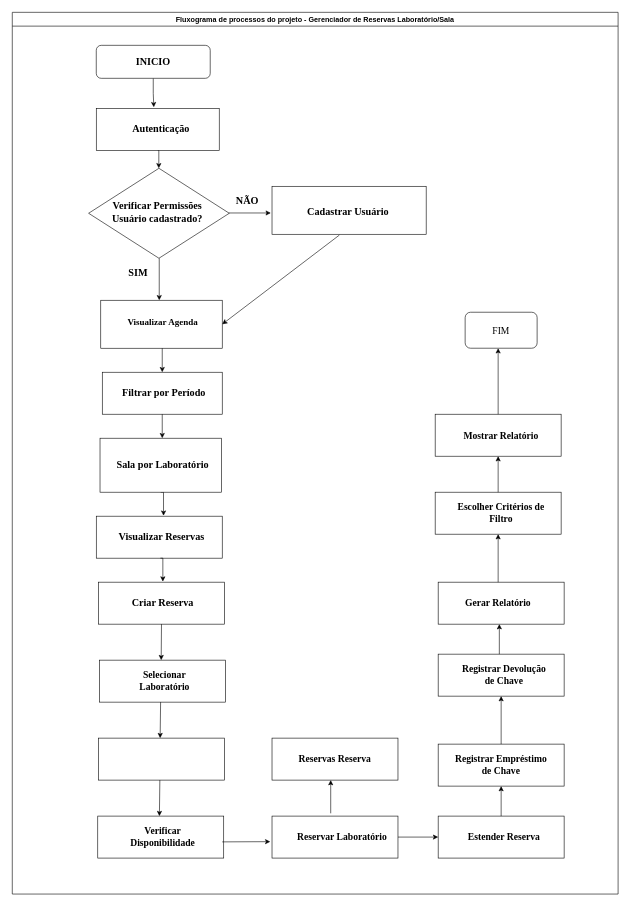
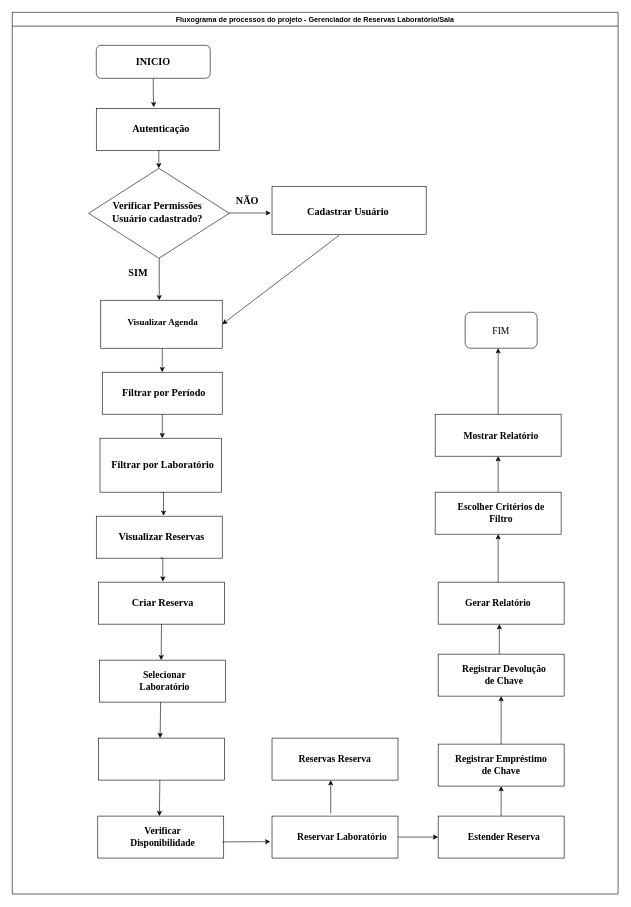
  <mxCell id="0" />
  <mxCell id="1" parent="0" />
  <mxCell id="2" style="edgeStyle=orthogonalEdgeStyle;rounded=0;orthogonalLoop=1;jettySize=auto;html=1;exitX=0.5;exitY=1;exitDx=0;exitDy=0;entryX=0.468;entryY=-0.026;entryDx=0;entryDy=0;entryPerimeter=0;" parent="1" source="3" target="5" edge="1"><mxGeometry relative="1" as="geometry" /></mxCell>
  <mxCell id="3" value="" style="rounded=1;whiteSpace=wrap;html=1;fontFamily=Lucida Console;" parent="1" vertex="1"><mxGeometry x="160" y="75" width="190" height="55" as="geometry" /></mxCell>
  <mxCell id="4" style="edgeStyle=orthogonalEdgeStyle;rounded=0;orthogonalLoop=1;jettySize=auto;html=1;exitX=0.5;exitY=1;exitDx=0;exitDy=0;entryX=0.5;entryY=0;entryDx=0;entryDy=0;" parent="1" source="5" edge="1"><mxGeometry relative="1" as="geometry"><mxPoint x="264.25" y="280" as="targetPoint" /></mxGeometry></mxCell>
  <mxCell id="5" value="" style="rounded=0;whiteSpace=wrap;html=1;" parent="1" vertex="1"><mxGeometry x="160" y="180" width="205" height="70" as="geometry" /></mxCell>
  <mxCell id="6" value="&lt;font size=&quot;1&quot; face=&quot;Times New Roman&quot;&gt;&lt;b style=&quot;font-size: 17px;&quot;&gt;INICIO&lt;/b&gt;&lt;/font&gt;" style="text;html=1;strokeColor=none;fillColor=none;align=center;verticalAlign=middle;whiteSpace=wrap;rounded=0;" parent="1" vertex="1"><mxGeometry x="225" y="87.5" width="60" height="30" as="geometry" /></mxCell>
  <mxCell id="7" value="&lt;b&gt;&lt;font style=&quot;font-size: 17px;&quot;&gt;Autenticação&lt;/font&gt;&lt;/b&gt;" style="text;html=1;strokeColor=none;fillColor=none;align=center;verticalAlign=middle;whiteSpace=wrap;rounded=0;fontFamily=Times New Roman;fontSize=16;" parent="1" vertex="1"><mxGeometry x="197.5" y="200" width="140" height="30" as="geometry" /></mxCell>
  <mxCell id="8" style="edgeStyle=orthogonalEdgeStyle;rounded=0;orthogonalLoop=1;jettySize=auto;html=1;exitX=0.5;exitY=1;exitDx=0;exitDy=0;" parent="1" source="17" edge="1"><mxGeometry relative="1" as="geometry"><mxPoint x="254" y="500" as="sourcePoint" /><mxPoint x="265" y="500" as="targetPoint" /><Array as="points"><mxPoint x="265" y="500" /><mxPoint x="265" y="500" /></Array></mxGeometry></mxCell>
  <mxCell id="9" value="" style="rounded=0;whiteSpace=wrap;html=1;" parent="1" vertex="1"><mxGeometry x="167.5" y="500" width="202.5" height="80" as="geometry" /></mxCell>
  <mxCell id="10" value="" style="rounded=0;whiteSpace=wrap;html=1;" parent="1" vertex="1"><mxGeometry x="160" y="860" width="210" height="70" as="geometry" /></mxCell>
  <mxCell id="11" style="edgeStyle=orthogonalEdgeStyle;rounded=0;orthogonalLoop=1;jettySize=auto;html=1;exitX=0.5;exitY=1;exitDx=0;exitDy=0;entryX=0.534;entryY=-0.011;entryDx=0;entryDy=0;entryPerimeter=0;" parent="1" source="12" target="10" edge="1"><mxGeometry relative="1" as="geometry" /></mxCell>
  <mxCell id="12" value="" style="rounded=0;whiteSpace=wrap;html=1;" parent="1" vertex="1"><mxGeometry x="166.25" y="730" width="202.5" height="90" as="geometry" /></mxCell>
- <mxCell id="13" value="&lt;b&gt;&lt;font style=&quot;font-size: 17px;&quot;&gt;Sala por Laboratório&lt;/font&gt;&lt;/b&gt;" style="text;html=1;strokeColor=none;fillColor=none;align=center;verticalAlign=middle;whiteSpace=wrap;rounded=0;fontFamily=Times New Roman;fontSize=16;" parent="1" vertex="1"><mxGeometry x="181.25" y="750" width="180" height="50" as="geometry" /></mxCell>
+ <mxCell id="13" value="&lt;b&gt;&lt;font style=&quot;font-size: 17px;&quot;&gt;Filtrar por Laboratório&lt;/font&gt;&lt;/b&gt;" style="text;html=1;strokeColor=none;fillColor=none;align=center;verticalAlign=middle;whiteSpace=wrap;rounded=0;fontFamily=Times New Roman;fontSize=16;" parent="1" vertex="1"><mxGeometry x="181.25" y="750" width="180" height="50" as="geometry" /></mxCell>
  <mxCell id="14" value="&lt;font style=&quot;font-size: 17px;&quot;&gt;&lt;b&gt;Visualizar Reservas&lt;/b&gt;&lt;/font&gt;" style="text;html=1;strokeColor=none;fillColor=none;align=center;verticalAlign=middle;whiteSpace=wrap;rounded=0;fontFamily=Times New Roman;fontSize=16;" parent="1" vertex="1"><mxGeometry x="188.75" y="880" width="160" height="30" as="geometry" /></mxCell>
  <mxCell id="15" value="" style="rounded=1;whiteSpace=wrap;html=1;" parent="1" vertex="1"><mxGeometry x="775" y="520" width="120" height="60" as="geometry" /></mxCell>
  <mxCell id="16" value="FIM" style="text;html=1;strokeColor=none;fillColor=none;align=center;verticalAlign=middle;whiteSpace=wrap;rounded=0;fontFamily=Times New Roman;fontSize=16;" parent="1" vertex="1"><mxGeometry x="805" y="535" width="60" height="30" as="geometry" /></mxCell>
  <mxCell id="17" value="" style="rhombus;whiteSpace=wrap;html=1;" vertex="1" parent="1"><mxGeometry x="147.25" y="280" width="234.5" height="150" as="geometry" /></mxCell>
  <mxCell id="18" value="&lt;font size=&quot;1&quot; face=&quot;Times New Roman&quot;&gt;&lt;b style=&quot;font-size: 17px;&quot;&gt;Verificar Permissões&lt;br&gt;Usuário cadastrado?&lt;br&gt;&lt;/b&gt;&lt;/font&gt;" style="text;html=1;strokeColor=none;fillColor=none;align=center;verticalAlign=middle;whiteSpace=wrap;rounded=0;" vertex="1" parent="1"><mxGeometry x="182" y="339" width="160" height="30" as="geometry" /></mxCell>
  <mxCell id="19" value="" style="endArrow=classic;html=1;rounded=0;" edge="1" parent="1"><mxGeometry width="50" height="50" relative="1" as="geometry"><mxPoint x="381" y="354.5" as="sourcePoint" /><mxPoint x="451" y="354.5" as="targetPoint" /></mxGeometry></mxCell>
  <mxCell id="20" value="&lt;font style=&quot;font-size: 17px;&quot; face=&quot;Times New Roman&quot;&gt;&lt;b&gt;NÃO&lt;/b&gt;&lt;/font&gt;" style="text;html=1;strokeColor=none;fillColor=none;align=center;verticalAlign=middle;whiteSpace=wrap;rounded=0;" vertex="1" parent="1"><mxGeometry x="381.75" y="320" width="60" height="30" as="geometry" /></mxCell>
  <mxCell id="21" value="&lt;font style=&quot;font-size: 17px;&quot; face=&quot;Times New Roman&quot;&gt;&lt;b&gt;SIM&lt;/b&gt;&lt;/font&gt;" style="text;html=1;strokeColor=none;fillColor=none;align=center;verticalAlign=middle;whiteSpace=wrap;rounded=0;" vertex="1" parent="1"><mxGeometry x="200" y="440" width="60" height="30" as="geometry" /></mxCell>
  <mxCell id="22" value="" style="rounded=0;whiteSpace=wrap;html=1;" vertex="1" parent="1"><mxGeometry x="453" y="310" width="257" height="80" as="geometry" /></mxCell>
  <mxCell id="23" value="&lt;font size=&quot;1&quot; face=&quot;Times New Roman&quot;&gt;&lt;b style=&quot;font-size: 17px;&quot;&gt;Cadastrar Usuário&lt;/b&gt;&lt;/font&gt;" style="text;html=1;strokeColor=none;fillColor=none;align=center;verticalAlign=middle;whiteSpace=wrap;rounded=0;" vertex="1" parent="1"><mxGeometry x="500" y="339" width="160" height="30" as="geometry" /></mxCell>
  <mxCell id="24" value="&lt;font style=&quot;font-size: 15px;&quot; face=&quot;Times New Roman&quot;&gt;&lt;b&gt;Visualizar Agenda&lt;/b&gt;&lt;/font&gt;" style="text;html=1;strokeColor=none;fillColor=none;align=center;verticalAlign=middle;whiteSpace=wrap;rounded=0;" vertex="1" parent="1"><mxGeometry x="185.5" y="520" width="170" height="30" as="geometry" /></mxCell>
  <mxCell id="25" value="" style="rounded=0;whiteSpace=wrap;html=1;" vertex="1" parent="1"><mxGeometry x="170" y="620" width="200" height="70" as="geometry" /></mxCell>
  <mxCell id="26" value="" style="endArrow=classic;html=1;rounded=0;" edge="1" parent="1"><mxGeometry width="50" height="50" relative="1" as="geometry"><mxPoint x="270" y="580" as="sourcePoint" /><mxPoint x="270" y="620" as="targetPoint" /></mxGeometry></mxCell>
  <mxCell id="27" value="&lt;font face=&quot;Times New Roman&quot; style=&quot;font-size: 17px;&quot;&gt;&lt;b&gt;Filtrar por Período&lt;/b&gt;&lt;/font&gt;" style="text;html=1;strokeColor=none;fillColor=none;align=center;verticalAlign=middle;whiteSpace=wrap;rounded=0;" vertex="1" parent="1"><mxGeometry x="197.5" y="640" width="150" height="30" as="geometry" /></mxCell>
  <mxCell id="28" value="" style="endArrow=classic;html=1;rounded=0;exitX=0.5;exitY=1;exitDx=0;exitDy=0;" edge="1" parent="1" source="25"><mxGeometry width="50" height="50" relative="1" as="geometry"><mxPoint x="205" y="690" as="sourcePoint" /><mxPoint x="270" y="730" as="targetPoint" /></mxGeometry></mxCell>
  <mxCell id="29" value="" style="rounded=0;whiteSpace=wrap;html=1;" vertex="1" parent="1"><mxGeometry x="163.75" y="970" width="210" height="70" as="geometry" /></mxCell>
  <mxCell id="30" style="edgeStyle=orthogonalEdgeStyle;rounded=0;orthogonalLoop=1;jettySize=auto;html=1;exitX=0.5;exitY=1;exitDx=0;exitDy=0;entryX=0.534;entryY=-0.011;entryDx=0;entryDy=0;entryPerimeter=0;" edge="1" parent="1"><mxGeometry relative="1" as="geometry"><mxPoint x="267" y="930" as="sourcePoint" /><mxPoint x="271" y="969" as="targetPoint" /></mxGeometry></mxCell>
  <mxCell id="31" value="&lt;font style=&quot;font-size: 17px;&quot;&gt;&lt;b&gt;Criar Reserva&lt;/b&gt;&lt;/font&gt;" style="text;html=1;strokeColor=none;fillColor=none;align=center;verticalAlign=middle;whiteSpace=wrap;rounded=0;fontFamily=Times New Roman;fontSize=16;" vertex="1" parent="1"><mxGeometry x="191.25" y="990" width="160" height="30" as="geometry" /></mxCell>
  <mxCell id="32" value="" style="rounded=0;whiteSpace=wrap;html=1;" vertex="1" parent="1"><mxGeometry x="165.5" y="1100" width="210" height="70" as="geometry" /></mxCell>
  <mxCell id="33" value="&lt;b&gt;Selecionar Laboratório&lt;/b&gt;" style="text;html=1;strokeColor=none;fillColor=none;align=center;verticalAlign=middle;whiteSpace=wrap;rounded=0;fontFamily=Times New Roman;fontSize=16;" vertex="1" parent="1"><mxGeometry x="193.5" y="1120" width="160" height="30" as="geometry" /></mxCell>
  <mxCell id="34" value="" style="endArrow=classic;html=1;rounded=0;exitX=0.5;exitY=1;exitDx=0;exitDy=0;" edge="1" parent="1" source="29"><mxGeometry width="50" height="50" relative="1" as="geometry"><mxPoint x="268.25" y="1060" as="sourcePoint" /><mxPoint x="268.25" y="1100" as="targetPoint" /></mxGeometry></mxCell>
  <mxCell id="35" value="" style="rounded=0;whiteSpace=wrap;html=1;" vertex="1" parent="1"><mxGeometry x="163.75" y="1230" width="210" height="70" as="geometry" /></mxCell>
  <mxCell id="36" value="" style="endArrow=classic;html=1;rounded=0;exitX=0.5;exitY=1;exitDx=0;exitDy=0;" edge="1" parent="1"><mxGeometry width="50" height="50" relative="1" as="geometry"><mxPoint x="267.25" y="1170" as="sourcePoint" /><mxPoint x="266.5" y="1230" as="targetPoint" /></mxGeometry></mxCell>
  <mxCell id="37" value="" style="rounded=0;whiteSpace=wrap;html=1;" vertex="1" parent="1"><mxGeometry x="162.5" y="1360" width="210" height="70" as="geometry" /></mxCell>
  <mxCell id="38" value="&lt;b&gt;Verificar Disponibilidade&lt;/b&gt;" style="text;html=1;strokeColor=none;fillColor=none;align=center;verticalAlign=middle;whiteSpace=wrap;rounded=0;fontFamily=Times New Roman;fontSize=16;" vertex="1" parent="1"><mxGeometry x="190.5" y="1380" width="160" height="30" as="geometry" /></mxCell>
  <mxCell id="39" value="" style="endArrow=classic;html=1;rounded=0;exitX=0.5;exitY=1;exitDx=0;exitDy=0;" edge="1" parent="1"><mxGeometry width="50" height="50" relative="1" as="geometry"><mxPoint x="266" y="1300" as="sourcePoint" /><mxPoint x="265.25" y="1360" as="targetPoint" /></mxGeometry></mxCell>
  <mxCell id="40" value="" style="rounded=0;whiteSpace=wrap;html=1;" vertex="1" parent="1"><mxGeometry x="453" y="1360" width="210" height="70" as="geometry" /></mxCell>
  <mxCell id="41" value="" style="rounded=0;whiteSpace=wrap;html=1;" vertex="1" parent="1"><mxGeometry x="730" y="1360" width="210" height="70" as="geometry" /></mxCell>
  <mxCell id="42" value="" style="endArrow=classic;html=1;rounded=0;entryX=-0.014;entryY=0.609;entryDx=0;entryDy=0;entryPerimeter=0;" edge="1" parent="1" target="40"><mxGeometry width="50" height="50" relative="1" as="geometry"><mxPoint x="370" y="1403" as="sourcePoint" /><mxPoint x="425.5" y="1350" as="targetPoint" /></mxGeometry></mxCell>
  <mxCell id="43" value="" style="endArrow=classic;html=1;rounded=0;exitX=1;exitY=0.5;exitDx=0;exitDy=0;entryX=0;entryY=0.5;entryDx=0;entryDy=0;" edge="1" parent="1" source="40" target="41"><mxGeometry width="50" height="50" relative="1" as="geometry"><mxPoint x="670" y="1400" as="sourcePoint" /><mxPoint x="720" y="1350" as="targetPoint" /></mxGeometry></mxCell>
  <mxCell id="44" value="" style="rounded=0;whiteSpace=wrap;html=1;" vertex="1" parent="1"><mxGeometry x="453" y="1230" width="210" height="70" as="geometry" /></mxCell>
  <mxCell id="45" value="" style="rounded=0;whiteSpace=wrap;html=1;" vertex="1" parent="1"><mxGeometry x="730" y="1240" width="210" height="70" as="geometry" /></mxCell>
  <mxCell id="46" value="" style="rounded=0;whiteSpace=wrap;html=1;" vertex="1" parent="1"><mxGeometry x="730" y="1090" width="210" height="70" as="geometry" /></mxCell>
  <mxCell id="47" value="&lt;b&gt;Estender Reserva&lt;/b&gt;" style="text;html=1;strokeColor=none;fillColor=none;align=center;verticalAlign=middle;whiteSpace=wrap;rounded=0;fontFamily=Times New Roman;fontSize=16;" vertex="1" parent="1"><mxGeometry x="760" y="1380" width="160" height="30" as="geometry" /></mxCell>
  <mxCell id="48" value="&lt;b&gt;Reservar Laboratório&lt;/b&gt;" style="text;html=1;strokeColor=none;fillColor=none;align=center;verticalAlign=middle;whiteSpace=wrap;rounded=0;fontFamily=Times New Roman;fontSize=16;" vertex="1" parent="1"><mxGeometry x="490" y="1380" width="160" height="30" as="geometry" /></mxCell>
  <mxCell id="49" value="&lt;b&gt;Registrar Devolução de Chave&lt;/b&gt;" style="text;html=1;strokeColor=none;fillColor=none;align=center;verticalAlign=middle;whiteSpace=wrap;rounded=0;fontFamily=Times New Roman;fontSize=16;" vertex="1" parent="1"><mxGeometry x="760" y="1110" width="160" height="30" as="geometry" /></mxCell>
  <mxCell id="50" value="&lt;b&gt;Registrar Empréstimo de Chave&lt;/b&gt;" style="text;html=1;strokeColor=none;fillColor=none;align=center;verticalAlign=middle;whiteSpace=wrap;rounded=0;fontFamily=Times New Roman;fontSize=16;" vertex="1" parent="1"><mxGeometry x="755" y="1260" width="160" height="30" as="geometry" /></mxCell>
  <mxCell id="51" value="&lt;b&gt;Reservas Reserva&lt;/b&gt;" style="text;html=1;strokeColor=none;fillColor=none;align=center;verticalAlign=middle;whiteSpace=wrap;rounded=0;fontFamily=Times New Roman;fontSize=16;" vertex="1" parent="1"><mxGeometry x="478" y="1250" width="160" height="30" as="geometry" /></mxCell>
  <mxCell id="52" value="" style="endArrow=classic;html=1;rounded=0;exitX=0.466;exitY=-0.066;exitDx=0;exitDy=0;exitPerimeter=0;entryX=0.466;entryY=1;entryDx=0;entryDy=0;entryPerimeter=0;" edge="1" parent="1" source="40" target="44"><mxGeometry width="50" height="50" relative="1" as="geometry"><mxPoint x="600" y="1300" as="sourcePoint" /><mxPoint x="650" y="1250" as="targetPoint" /></mxGeometry></mxCell>
  <mxCell id="53" value="" style="endArrow=classic;html=1;rounded=0;exitX=0.5;exitY=0;exitDx=0;exitDy=0;entryX=0.5;entryY=1;entryDx=0;entryDy=0;" edge="1" parent="1" source="41" target="45"><mxGeometry width="50" height="50" relative="1" as="geometry"><mxPoint x="820" y="1360" as="sourcePoint" /><mxPoint x="870" y="1310" as="targetPoint" /></mxGeometry></mxCell>
  <mxCell id="54" value="" style="endArrow=classic;html=1;rounded=0;entryX=0.5;entryY=1;entryDx=0;entryDy=0;" edge="1" parent="1" target="46"><mxGeometry width="50" height="50" relative="1" as="geometry"><mxPoint x="835" y="1240" as="sourcePoint" /><mxPoint x="834.5" y="1200" as="targetPoint" /></mxGeometry></mxCell>
  <mxCell id="55" value="" style="rounded=0;whiteSpace=wrap;html=1;" vertex="1" parent="1"><mxGeometry x="730" y="970" width="210" height="70" as="geometry" /></mxCell>
  <mxCell id="56" value="&lt;b&gt;Gerar Relatório&lt;/b&gt;" style="text;html=1;strokeColor=none;fillColor=none;align=center;verticalAlign=middle;whiteSpace=wrap;rounded=0;fontFamily=Times New Roman;fontSize=16;" vertex="1" parent="1"><mxGeometry x="750" y="990" width="160" height="30" as="geometry" /></mxCell>
  <mxCell id="57" value="" style="endArrow=classic;html=1;rounded=0;exitX=0.5;exitY=0;exitDx=0;exitDy=0;" edge="1" parent="1"><mxGeometry width="50" height="50" relative="1" as="geometry"><mxPoint x="832" y="1090" as="sourcePoint" /><mxPoint x="832" y="1040" as="targetPoint" /></mxGeometry></mxCell>
  <mxCell id="58" value="" style="rounded=0;whiteSpace=wrap;html=1;" vertex="1" parent="1"><mxGeometry x="725" y="820" width="210" height="70" as="geometry" /></mxCell>
  <mxCell id="59" value="&lt;b&gt;Escolher Critérios de Filtro&lt;/b&gt;" style="text;html=1;strokeColor=none;fillColor=none;align=center;verticalAlign=middle;whiteSpace=wrap;rounded=0;fontFamily=Times New Roman;fontSize=16;" vertex="1" parent="1"><mxGeometry x="755" y="840" width="160" height="30" as="geometry" /></mxCell>
  <mxCell id="60" value="" style="endArrow=classic;html=1;rounded=0;entryX=0.5;entryY=1;entryDx=0;entryDy=0;" edge="1" parent="1" target="58"><mxGeometry width="50" height="50" relative="1" as="geometry"><mxPoint x="830" y="970" as="sourcePoint" /><mxPoint x="829.5" y="930" as="targetPoint" /></mxGeometry></mxCell>
  <mxCell id="61" value="" style="rounded=0;whiteSpace=wrap;html=1;" vertex="1" parent="1"><mxGeometry x="725" y="690" width="210" height="70" as="geometry" /></mxCell>
  <mxCell id="62" value="&lt;b&gt;Mostrar Relatório&lt;/b&gt;" style="text;html=1;strokeColor=none;fillColor=none;align=center;verticalAlign=middle;whiteSpace=wrap;rounded=0;fontFamily=Times New Roman;fontSize=16;" vertex="1" parent="1"><mxGeometry x="755" y="710" width="160" height="30" as="geometry" /></mxCell>
  <mxCell id="63" value="" style="endArrow=classic;html=1;rounded=0;entryX=0.5;entryY=1;entryDx=0;entryDy=0;" edge="1" parent="1" target="61"><mxGeometry width="50" height="50" relative="1" as="geometry"><mxPoint x="830" y="820" as="sourcePoint" /><mxPoint x="829.5" y="800" as="targetPoint" /></mxGeometry></mxCell>
  <mxCell id="64" value="" style="endArrow=classic;html=1;rounded=0;exitX=0.5;exitY=0;exitDx=0;exitDy=0;" edge="1" parent="1" source="61"><mxGeometry width="50" height="50" relative="1" as="geometry"><mxPoint x="600" y="720" as="sourcePoint" /><mxPoint x="830" y="580" as="targetPoint" /></mxGeometry></mxCell>
  <mxCell id="65" value="" style="endArrow=classic;html=1;rounded=0;exitX=0.437;exitY=1.017;exitDx=0;exitDy=0;exitPerimeter=0;entryX=1;entryY=0.5;entryDx=0;entryDy=0;" edge="1" parent="1" source="22" target="9"><mxGeometry width="50" height="50" relative="1" as="geometry"><mxPoint x="600" y="520" as="sourcePoint" /><mxPoint x="650" y="470" as="targetPoint" /></mxGeometry></mxCell>
  <mxCell id="66" value="Fluxograma de processos do projeto - Gerenciador de Reservas Laboratório/Sala" style="swimlane;whiteSpace=wrap;html=1;" vertex="1" parent="1"><mxGeometry x="20" y="20" width="1010" height="1470" as="geometry" /></mxCell>
